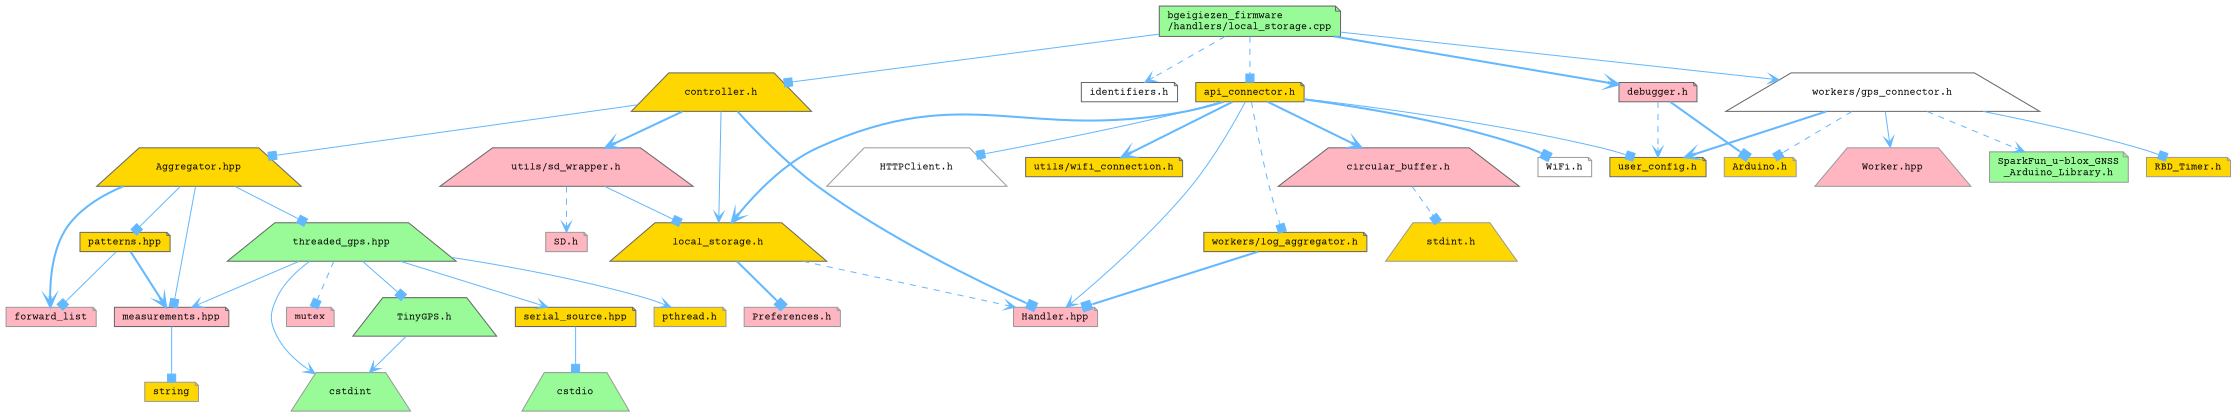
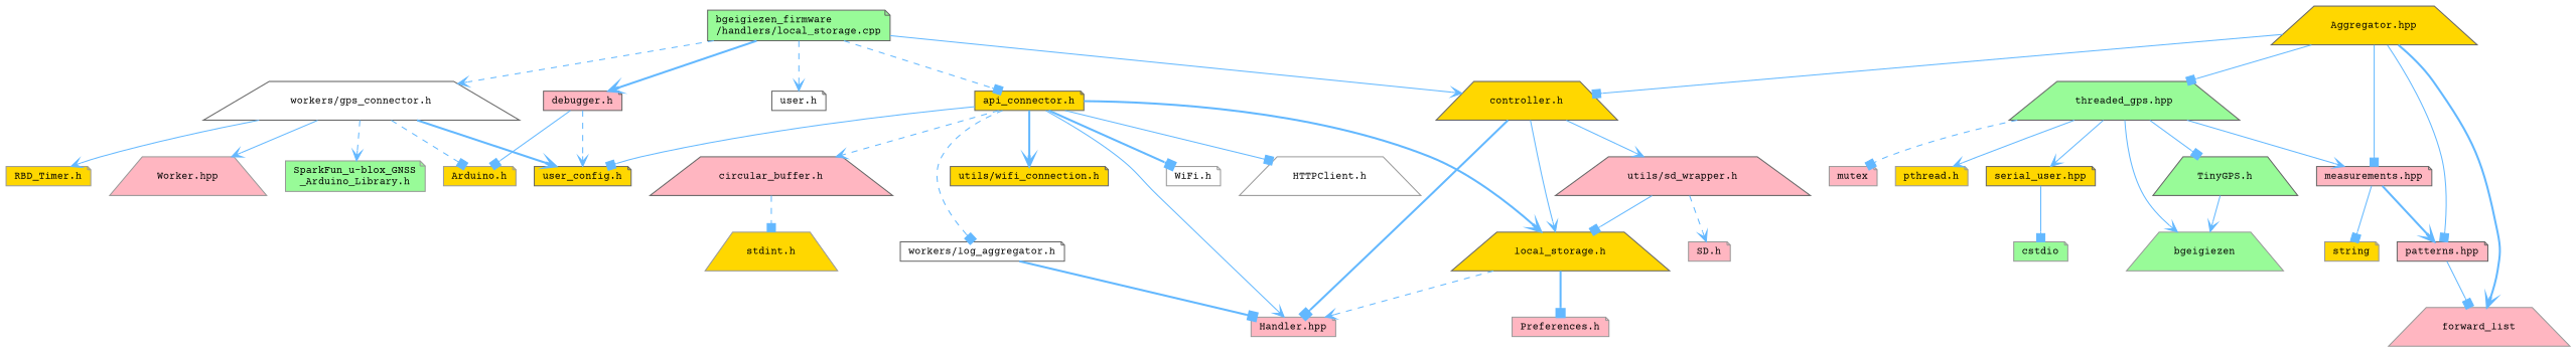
  digraph {
    fontname="Courier Prime"
    node [color=grey40 fillcolor=gold fontname="Courier Prime" fontsize=10 shape=note style=filled]
    edge [arrowhead=box color=steelblue1 fontname="Courier Prime" fontsize=10 labelfontname=Helvetica labelfontsize=10 style=solid]
    n1 [color=gray40 fillcolor=palegreen fontcolor=black height=0.2 label="bgeigiezen_firmware\l/handlers/local_storage.cpp" width=0.4]
    n2 [fillcolor=lightpink height=0.2 label="debugger.h" width=0.4]
-   n3 [fillcolor=white height=0.2 label="identifiers.h" width=0.4]
+   n3 [fillcolor=white height=0.2 label="user.h" width=0.4]
    n4 [height=0.2 label="controller.h" shape=trapezium width=0.4]
    n5 [height=0.2 label="api_connector.h" width=0.4]
    n6 [fillcolor=white height=0.2 label="workers/gps_connector.h" shape=trapezium width=0.4]
    n7 [height=0.2 label="local_storage.h" shape=trapezium width=0.4]
    n8 [color=grey60 fillcolor=lightpink height=0.2 label="Preferences.h" width=0.4]
    n9 [color=grey60 fillcolor=lightpink height=0.2 label="Handler.hpp" width=0.4]
    n10 [color=grey60 height=0.2 label="Arduino.h" width=0.4]
    n11 [height=0.2 label="user_config.h" width=0.4]
    n12 [fillcolor=lightpink height=0.2 label="utils/sd_wrapper.h" shape=trapezium width=0.4]
    n13 [height=0.2 label="Aggregator.hpp" shape=trapezium width=0.4]
    n14 [color=grey60 fillcolor=white height=0.2 label="WiFi.h" width=0.4]
    n15 [color=grey60 fillcolor=white height=0.2 label="HTTPClient.h" shape=trapezium width=0.4]
    n16 [fillcolor=lightpink height=0.2 label="circular_buffer.h" shape=trapezium width=0.4]
    n17 [height=0.2 label="utils/wifi_connection.h" width=0.4]
-   n18 [height=0.2 label="workers/log_aggregator.h" width=0.4]
+   n18 [fillcolor=white height=0.2 label="workers/log_aggregator.h" width=0.4]
    n19 [color=grey60 height=0.2 label="RBD_Timer.h" width=0.4]
    n20 [color=grey60 fillcolor=lightpink height=0.2 label="Worker.hpp" shape=trapezium width=0.4]
    n21 [color=grey60 fillcolor=palegreen height=0.2 label="SparkFun_u-blox_GNSS\l_Arduino_Library.h" width=0.4]
    n22 [color=grey60 fillcolor=lightpink height=0.2 label="SD.h" width=0.4]
-   n23 [color=grey60 fillcolor=lightpink height=0.2 label=forward_list width=0.4]
+   n23 [color=grey60 fillcolor=lightpink height=0.2 label=forward_list shape=trapezium width=0.4]
    n24 [fillcolor=palegreen height=0.2 label="threaded_gps.hpp" shape=trapezium width=0.4]
    n25 [fillcolor=lightpink height=0.2 label="measurements.hpp" width=0.4]
-   n26 [height=0.2 label="patterns.hpp" width=0.4]
+   n26 [fillcolor=lightpink height=0.2 label="patterns.hpp" width=0.4]
    n27 [color=grey60 height=0.2 label="pthread.h" width=0.4]
-   n28 [color=grey60 fillcolor=palegreen height=0.2 label=cstdint shape=trapezium width=0.4]
+   n28 [color=grey60 fillcolor=palegreen height=0.2 label=bgeigiezen shape=trapezium width=0.4]
    n29 [color=grey60 fillcolor=lightpink height=0.2 label=mutex width=0.4]
    n30 [fillcolor=palegreen height=0.2 label="TinyGPS.h" shape=trapezium width=0.4]
-   n31 [height=0.2 label="serial_source.hpp" width=0.4]
+   n31 [height=0.2 label="serial_user.hpp" width=0.4]
    n32 [color=grey60 height=0.2 label=string width=0.4]
-   n33 [color=grey60 fillcolor=palegreen height=0.2 label=cstdio shape=trapezium width=0.4]
+   n33 [color=grey60 fillcolor=palegreen height=0.2 label=cstdio width=0.4]
    n34 [color=grey60 height=0.2 label="stdint.h" shape=trapezium width=0.4]
    n1 -> n2 [arrowhead=vee style=bold]
    n1 -> n3 [arrowhead=vee style=dashed]
-   n1 -> n4
+   n1 -> n4 [arrowhead=vee]
    n1 -> n5 [style=dashed]
-   n1 -> n6 [arrowhead=vee]
-   n2 -> n10 [style=bold]
+   n1 -> n6 [arrowhead=vee style=dashed]
+   n2 -> n10
    n2 -> n11 [arrowhead=vee style=dashed]
    n4 -> n7 [arrowhead=vee]
    n4 -> n9 [style=bold]
-   n4 -> n12 [arrowhead=vee style=bold]
-   n4 -> n13
+   n4 -> n12 [arrowhead=vee]
+   n13 -> n4
    n5 -> n7 [arrowhead=vee style=bold]
    n5 -> n9 [arrowhead=vee]
    n5 -> n11
    n5 -> n14 [style=bold]
    n5 -> n15
-   n5 -> n16 [arrowhead=vee style=bold]
+   n5 -> n16 [arrowhead=vee style=dashed]
    n5 -> n17 [arrowhead=vee style=bold]
    n5 -> n18 [style=dashed]
    n6 -> n10 [style=dashed]
    n6 -> n11 [arrowhead=vee style=bold]
-   n6 -> n19
+   n6 -> n19 [arrowhead=vee]
    n6 -> n20 [arrowhead=vee]
    n6 -> n21 [arrowhead=vee style=dashed]
    n7 -> n8 [style=bold]
    n7 -> n9 [arrowhead=vee style=dashed]
    n12 -> n7
    n12 -> n22 [arrowhead=vee style=dashed]
    n13 -> n23 [arrowhead=vee style=bold]
    n13 -> n24
    n13 -> n25
    n13 -> n26
    n16 -> n34 [style=dashed]
    n18 -> n9 [style=bold]
    n24 -> n25 [arrowhead=vee]
    n24 -> n27 [arrowhead=vee]
    n24 -> n28 [arrowhead=vee]
    n24 -> n29 [style=dashed]
    n24 -> n30
    n24 -> n31 [arrowhead=vee]
-   n26 -> n25 [arrowhead=vee style=bold]
+   n25 -> n26 [arrowhead=vee style=bold]
    n25 -> n32
    n26 -> n23
    n30 -> n28 [arrowhead=vee]
    n31 -> n33
  }
